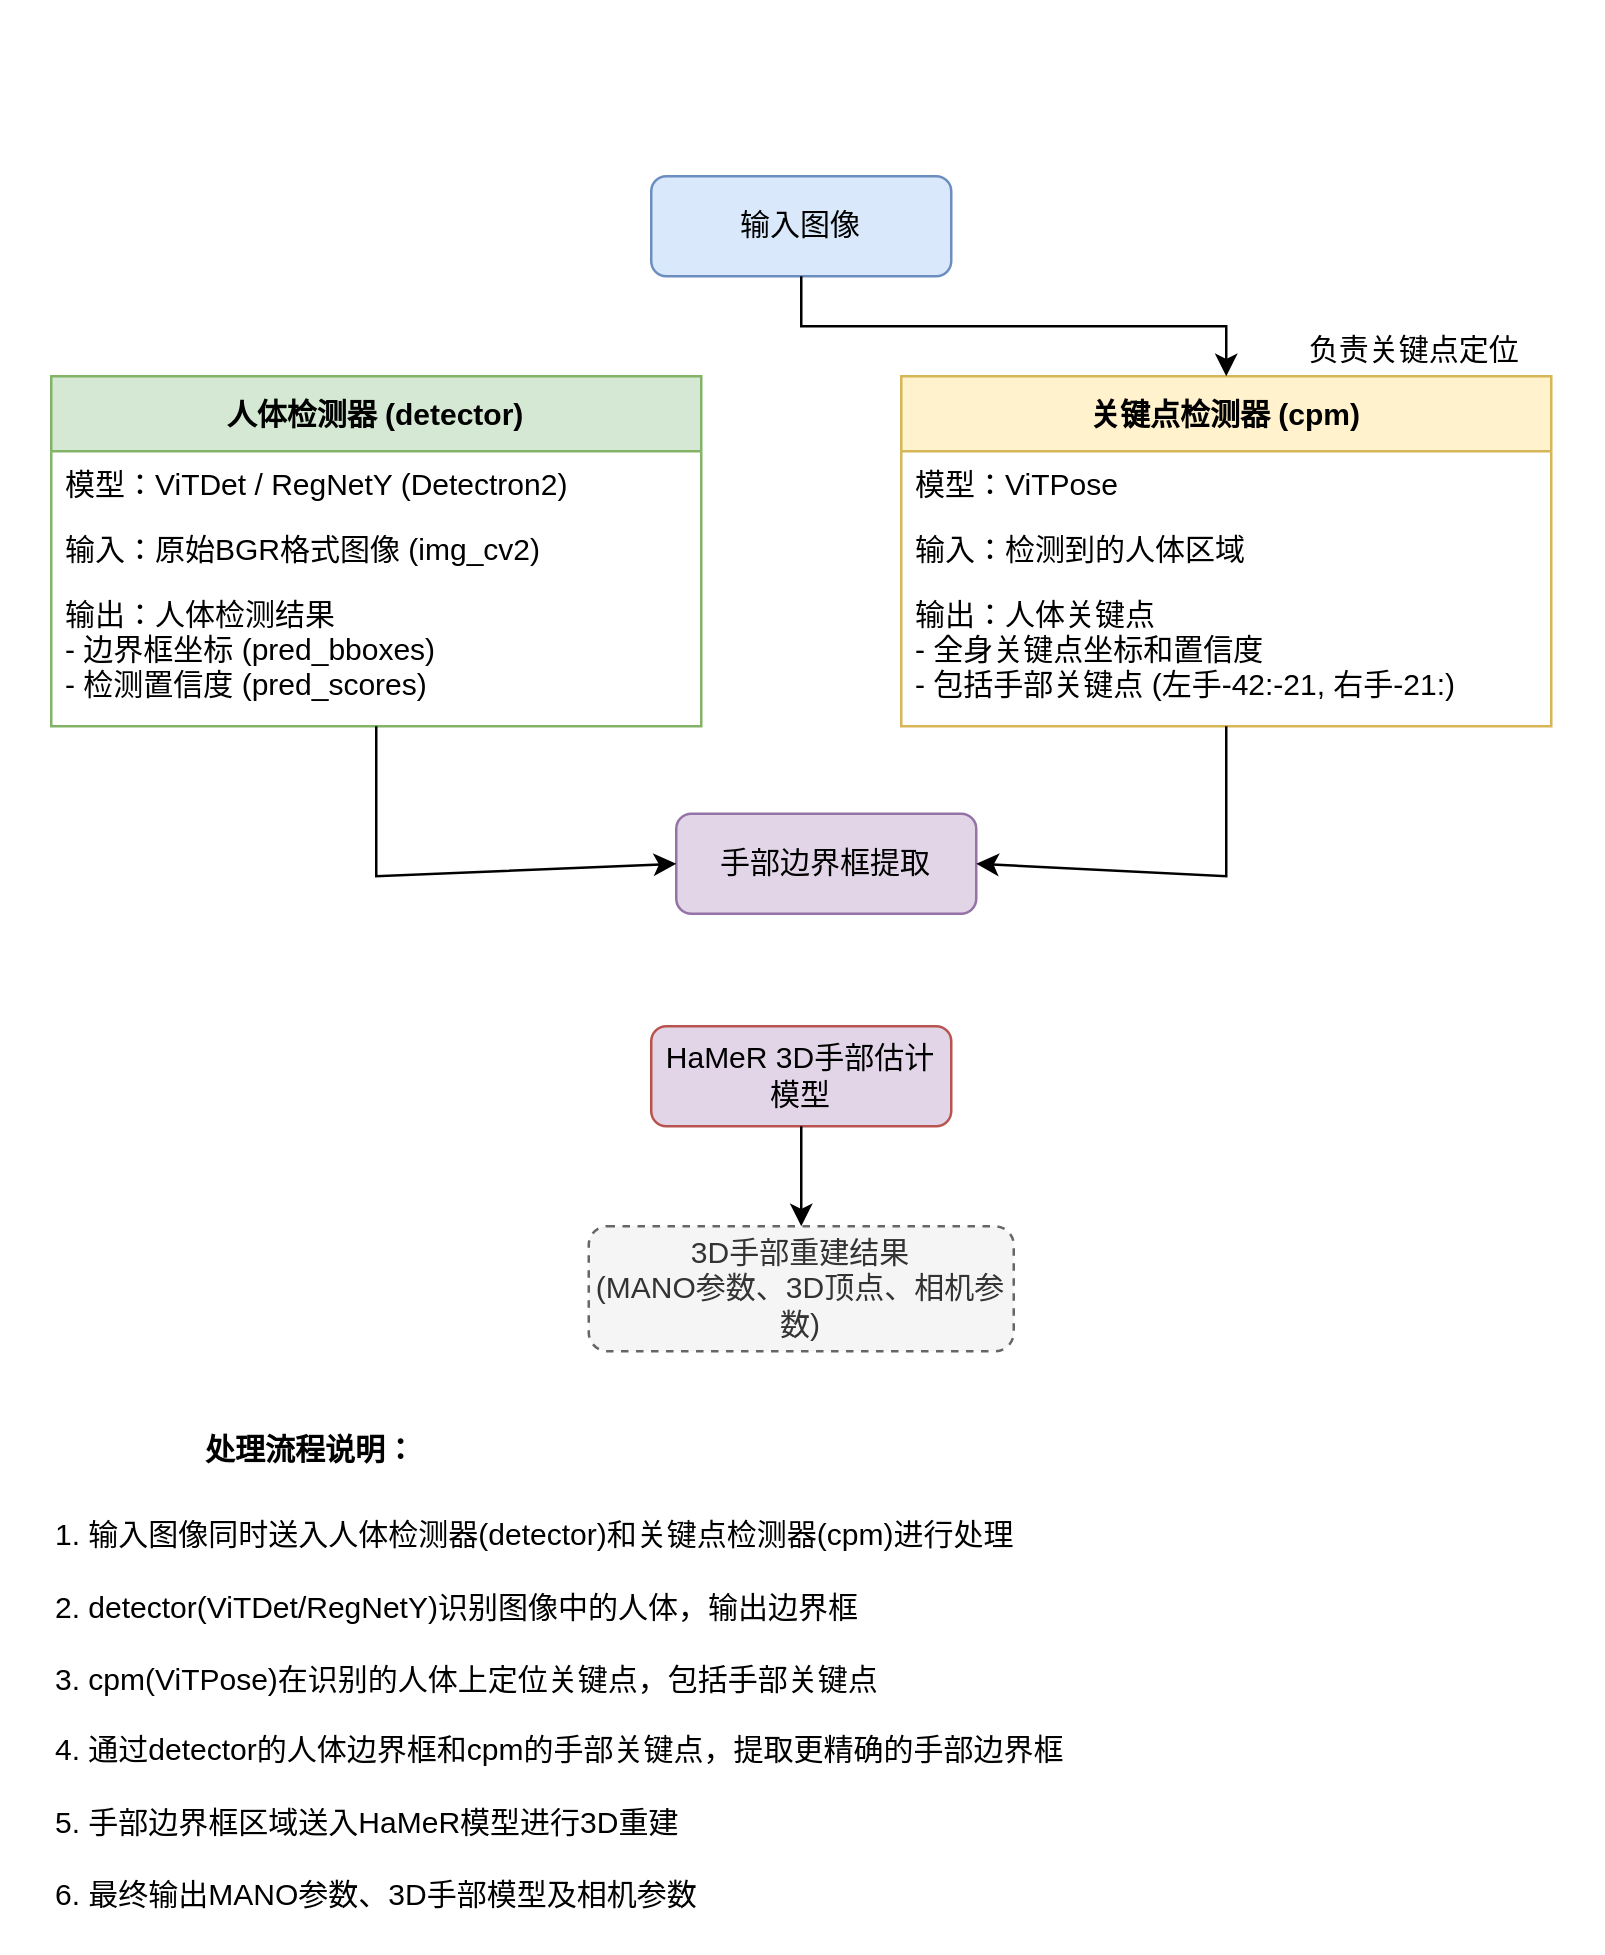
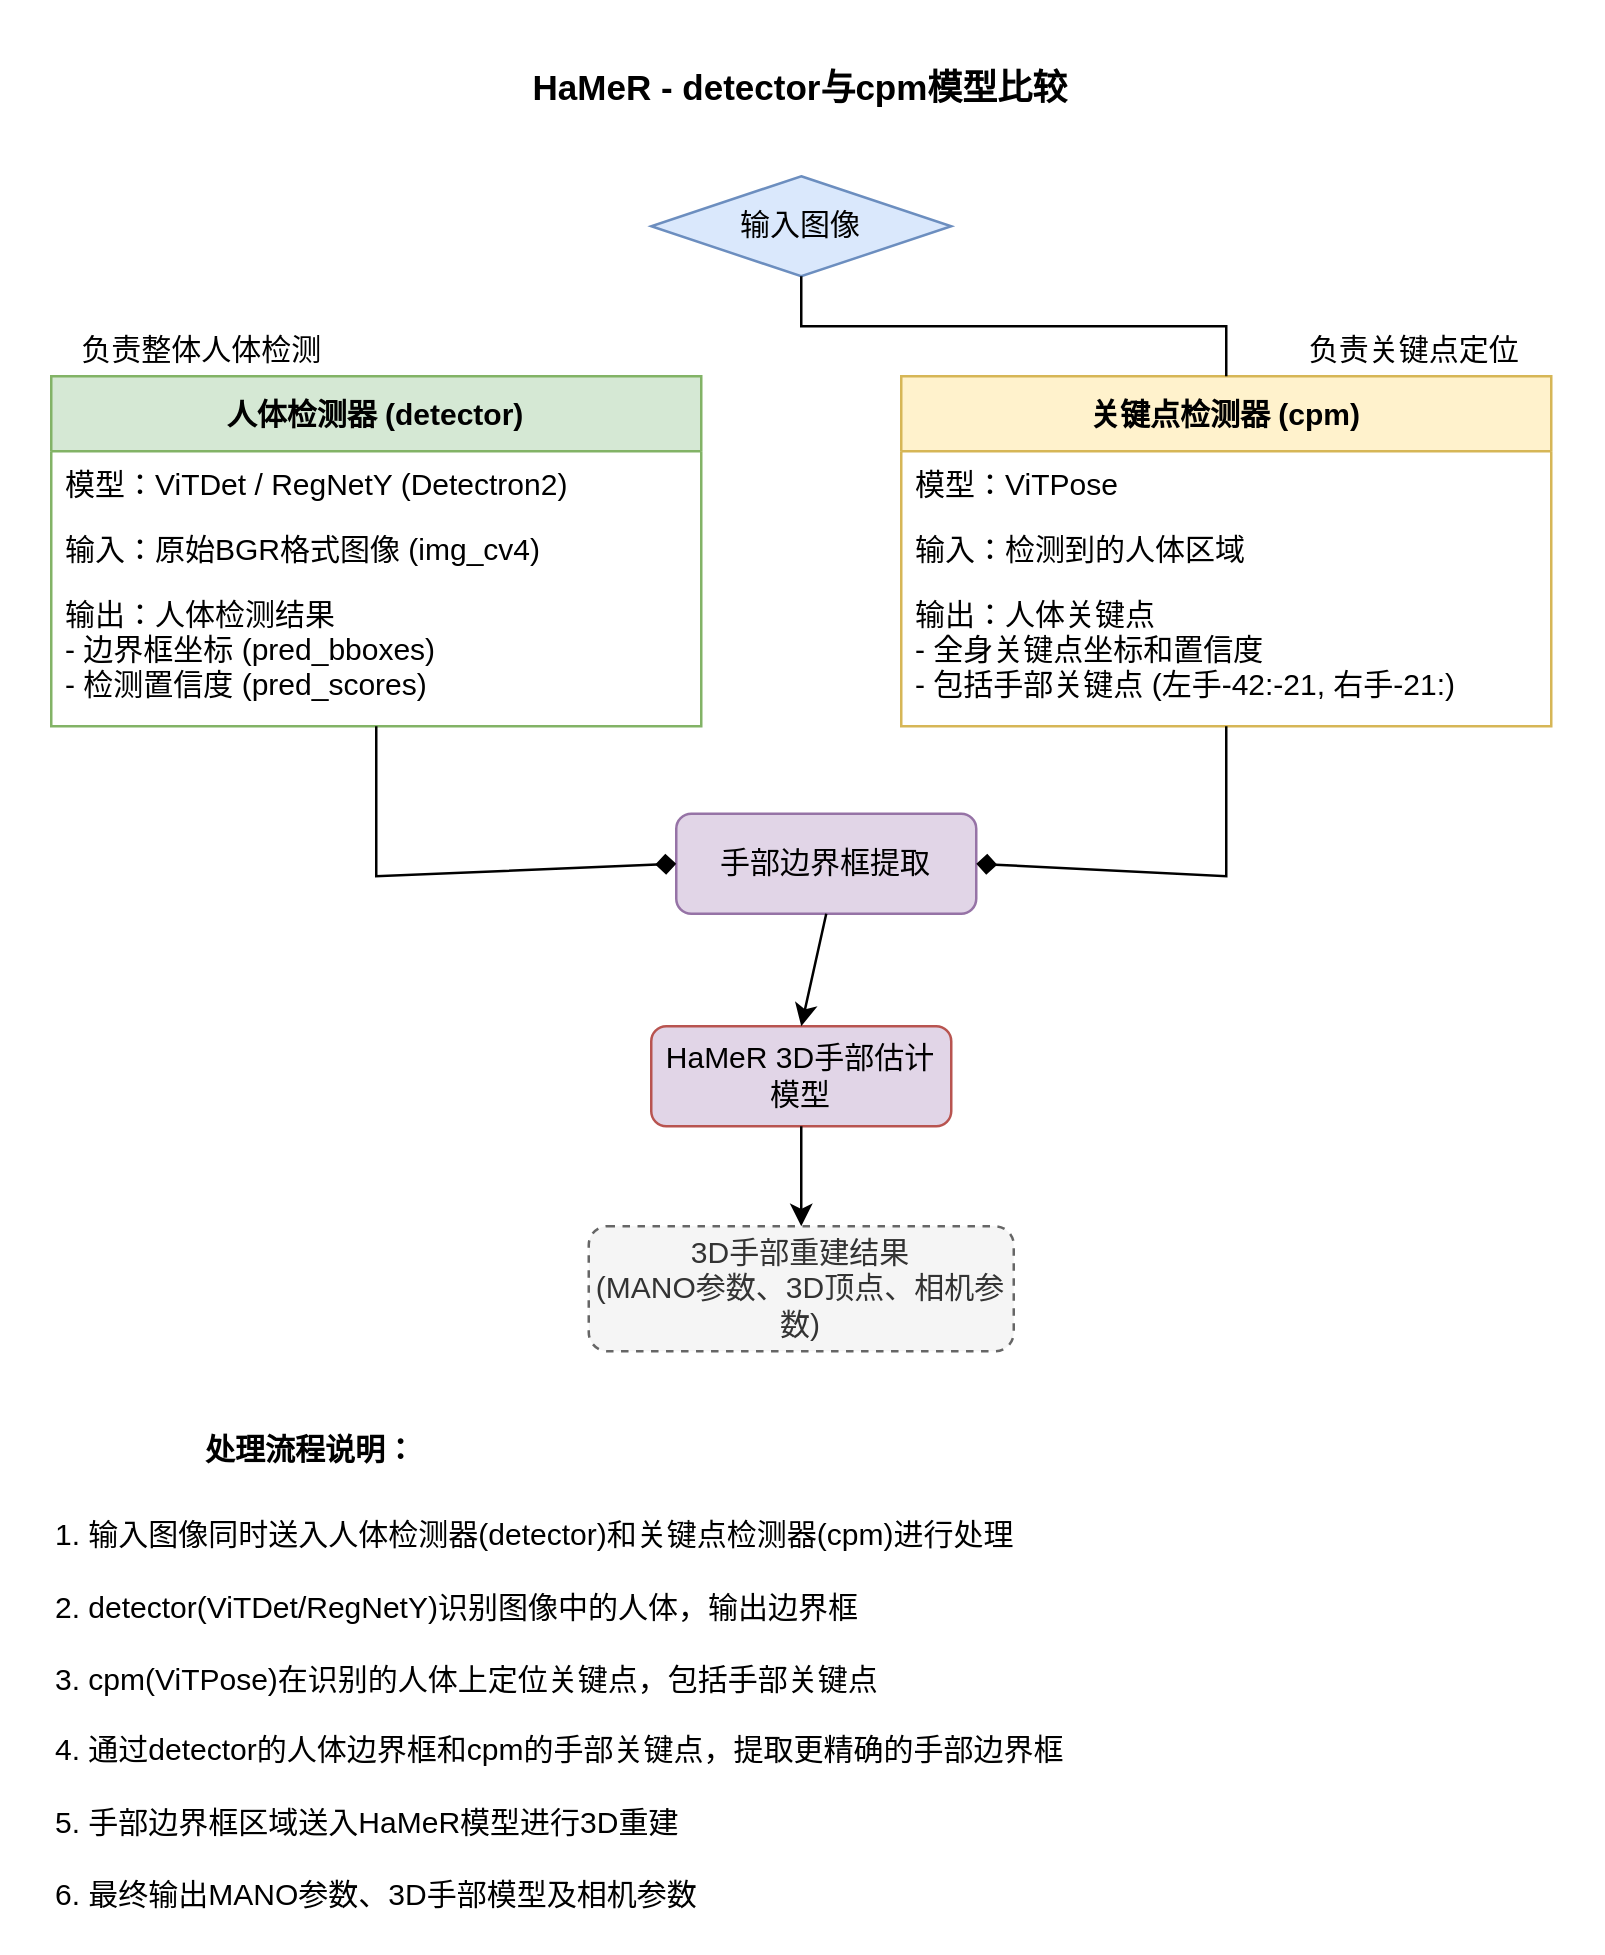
  <mxCell id="0" />
  <mxCell id="1" parent="0" />
- <mxCell id="3" value="输入图像" style="rounded=1;whiteSpace=wrap;html=1;fontSize=12;glass=0;strokeWidth=1;shadow=0;fillColor=#dae8fc;strokeColor=#6c8ebf;" vertex="1" parent="1"><mxGeometry x="260" y="70" width="120" height="40" as="geometry" /></mxCell>
+ <mxCell id="2" value="&lt;font style=&quot;font-size: 14px;&quot;&gt;&lt;b&gt;HaMeR - detector与cpm模型比较&lt;/b&gt;&lt;/font&gt;" style="text;html=1;strokeColor=none;fillColor=none;align=center;verticalAlign=middle;whiteSpace=wrap;rounded=0;" vertex="1" parent="1"><mxGeometry x="120" y="20" width="400" height="30" as="geometry" /></mxCell>
+ <mxCell id="3" value="输入图像" style="rhombus;whiteSpace=wrap;html=1;fontSize=12;glass=0;strokeWidth=1;shadow=0;fillColor=#dae8fc;strokeColor=#6c8ebf;" vertex="1" parent="1"><mxGeometry x="260" y="70" width="120" height="40" as="geometry" /></mxCell>
  <mxCell id="4" value="人体检测器 (detector)" style="swimlane;fontStyle=1;childLayout=stackLayout;horizontal=1;startSize=30;fillColor=#d5e8d4;horizontalStack=0;resizeParent=1;resizeParentMax=0;resizeLast=0;collapsible=1;marginBottom=0;strokeColor=#82b366;" vertex="1" parent="1"><mxGeometry x="20" y="150" width="260" height="140" as="geometry" /></mxCell>
  <mxCell id="5" value="模型：ViTDet / RegNetY (Detectron2)" style="text;strokeColor=none;fillColor=none;align=left;verticalAlign=top;spacingLeft=4;spacingRight=4;overflow=hidden;rotatable=0;points=[[0,0.5],[1,0.5]];portConstraint=eastwest;" vertex="1" parent="4"><mxGeometry y="30" width="260" height="26" as="geometry" /></mxCell>
- <mxCell id="6" value="输入：原始BGR格式图像 (img_cv2)" style="text;strokeColor=none;fillColor=none;align=left;verticalAlign=top;spacingLeft=4;spacingRight=4;overflow=hidden;rotatable=0;points=[[0,0.5],[1,0.5]];portConstraint=eastwest;" vertex="1" parent="4"><mxGeometry y="56" width="260" height="26" as="geometry" /></mxCell>
+ <mxCell id="6" value="输入：原始BGR格式图像 (img_cv4)" style="text;strokeColor=none;fillColor=none;align=left;verticalAlign=top;spacingLeft=4;spacingRight=4;overflow=hidden;rotatable=0;points=[[0,0.5],[1,0.5]];portConstraint=eastwest;" vertex="1" parent="4"><mxGeometry y="56" width="260" height="26" as="geometry" /></mxCell>
  <mxCell id="7" value="输出：人体检测结果&#10;- 边界框坐标 (pred_bboxes)&#10;- 检测置信度 (pred_scores)" style="text;strokeColor=none;fillColor=none;align=left;verticalAlign=top;spacingLeft=4;spacingRight=4;overflow=hidden;rotatable=0;points=[[0,0.5],[1,0.5]];portConstraint=eastwest;" vertex="1" parent="4"><mxGeometry y="82" width="260" height="58" as="geometry" /></mxCell>
  <mxCell id="8" value="关键点检测器 (cpm)" style="swimlane;fontStyle=1;childLayout=stackLayout;horizontal=1;startSize=30;fillColor=#fff2cc;horizontalStack=0;resizeParent=1;resizeParentMax=0;resizeLast=0;collapsible=1;marginBottom=0;strokeColor=#d6b656;" vertex="1" parent="1"><mxGeometry x="360" y="150" width="260" height="140" as="geometry" /></mxCell>
  <mxCell id="9" value="模型：ViTPose" style="text;strokeColor=none;fillColor=none;align=left;verticalAlign=top;spacingLeft=4;spacingRight=4;overflow=hidden;rotatable=0;points=[[0,0.5],[1,0.5]];portConstraint=eastwest;" vertex="1" parent="8"><mxGeometry y="30" width="260" height="26" as="geometry" /></mxCell>
  <mxCell id="10" value="输入：检测到的人体区域" style="text;strokeColor=none;fillColor=none;align=left;verticalAlign=top;spacingLeft=4;spacingRight=4;overflow=hidden;rotatable=0;points=[[0,0.5],[1,0.5]];portConstraint=eastwest;" vertex="1" parent="8"><mxGeometry y="56" width="260" height="26" as="geometry" /></mxCell>
  <mxCell id="11" value="输出：人体关键点&#10;- 全身关键点坐标和置信度&#10;- 包括手部关键点 (左手-42:-21, 右手-21:)" style="text;strokeColor=none;fillColor=none;align=left;verticalAlign=top;spacingLeft=4;spacingRight=4;overflow=hidden;rotatable=0;points=[[0,0.5],[1,0.5]];portConstraint=eastwest;" vertex="1" parent="8"><mxGeometry y="82" width="260" height="58" as="geometry" /></mxCell>
  <mxCell id="12" value="手部边界框提取" style="rounded=1;whiteSpace=wrap;html=1;fontSize=12;glass=0;strokeWidth=1;shadow=0;fillColor=#e1d5e7;strokeColor=#9673a6;" vertex="1" parent="1"><mxGeometry x="270" y="325" width="120" height="40" as="geometry" /></mxCell>
  <mxCell id="13" value="HaMeR 3D手部估计模型" style="rounded=1;whiteSpace=wrap;html=1;fontSize=12;glass=0;strokeWidth=1;shadow=0;fillColor=#e1d5e7;strokeColor=#b85450;" vertex="1" parent="1"><mxGeometry x="260" y="410" width="120" height="40" as="geometry" /></mxCell>
  <mxCell id="14" value="3D手部重建结果&#10;(MANO参数、3D顶点、相机参数)" style="rounded=1;whiteSpace=wrap;html=1;fontSize=12;glass=0;strokeWidth=1;shadow=0;fillColor=#f5f5f5;fontColor=#333333;strokeColor=#666666;dashed=1;" vertex="1" parent="1"><mxGeometry x="235" y="490" width="170" height="50" as="geometry" /></mxCell>
- <mxCell id="15" value="" style="endArrow=classic;html=1;rounded=0;exitX=0.5;exitY=1;exitDx=0;exitDy=0;entryX=0.5;entryY=0;entryDx=0;entryDy=0;" edge="1" parent="1" source="3" target="8"><mxGeometry width="50" height="50" relative="1" as="geometry"><mxPoint x="310" y="420" as="sourcePoint" /><mxPoint x="360" y="370" as="targetPoint" /><Array as="points"><mxPoint x="320" y="130" /><mxPoint x="490" y="130" /></Array></mxGeometry></mxCell>
- <mxCell id="16" value="" style="endArrow=classic;html=1;rounded=0;exitX=0.5;exitY=1;exitDx=0;exitDy=0;entryX=0;entryY=0.5;entryDx=0;entryDy=0;" edge="1" parent="1" source="4" target="12"><mxGeometry width="50" height="50" relative="1" as="geometry"><mxPoint x="310" y="420" as="sourcePoint" /><mxPoint x="360" y="370" as="targetPoint" /><Array as="points"><mxPoint x="150" y="350" /></Array></mxGeometry></mxCell>
- <mxCell id="17" value="" style="endArrow=classic;html=1;rounded=0;exitX=0.5;exitY=1;exitDx=0;exitDy=0;entryX=1;entryY=0.5;entryDx=0;entryDy=0;" edge="1" parent="1" source="8" target="12"><mxGeometry width="50" height="50" relative="1" as="geometry"><mxPoint x="310" y="420" as="sourcePoint" /><mxPoint x="360" y="370" as="targetPoint" /><Array as="points"><mxPoint x="490" y="350" /></Array></mxGeometry></mxCell>
+ <mxCell id="15" value="" style="endArrow=none;html=1;rounded=0;exitX=0.5;exitY=1;exitDx=0;exitDy=0;entryX=0.5;entryY=0;entryDx=0;entryDy=0;" edge="1" parent="1" source="3" target="8"><mxGeometry width="50" height="50" relative="1" as="geometry"><mxPoint x="310" y="420" as="sourcePoint" /><mxPoint x="360" y="370" as="targetPoint" /><Array as="points"><mxPoint x="320" y="130" /><mxPoint x="490" y="130" /></Array></mxGeometry></mxCell>
+ <mxCell id="16" value="" style="endArrow=diamond;html=1;rounded=0;exitX=0.5;exitY=1;exitDx=0;exitDy=0;entryX=0;entryY=0.5;entryDx=0;entryDy=0;" edge="1" parent="1" source="4" target="12"><mxGeometry width="50" height="50" relative="1" as="geometry"><mxPoint x="310" y="420" as="sourcePoint" /><mxPoint x="360" y="370" as="targetPoint" /><Array as="points"><mxPoint x="150" y="350" /></Array></mxGeometry></mxCell>
+ <mxCell id="17" value="" style="endArrow=diamond;html=1;rounded=0;exitX=0.5;exitY=1;exitDx=0;exitDy=0;entryX=1;entryY=0.5;entryDx=0;entryDy=0;" edge="1" parent="1" source="8" target="12"><mxGeometry width="50" height="50" relative="1" as="geometry"><mxPoint x="310" y="420" as="sourcePoint" /><mxPoint x="360" y="370" as="targetPoint" /><Array as="points"><mxPoint x="490" y="350" /></Array></mxGeometry></mxCell>
+ <mxCell id="18" value="" style="endArrow=classic;html=1;rounded=0;exitX=0.5;exitY=1;exitDx=0;exitDy=0;entryX=0.5;entryY=0;entryDx=0;entryDy=0;" edge="1" parent="1" source="12" target="13"><mxGeometry width="50" height="50" relative="1" as="geometry"><mxPoint x="310" y="420" as="sourcePoint" /><mxPoint x="360" y="370" as="targetPoint" /></mxGeometry></mxCell>
  <mxCell id="19" value="" style="endArrow=classic;html=1;rounded=0;exitX=0.5;exitY=1;exitDx=0;exitDy=0;entryX=0.5;entryY=0;entryDx=0;entryDy=0;" edge="1" parent="1" source="13" target="14"><mxGeometry width="50" height="50" relative="1" as="geometry"><mxPoint x="310" y="420" as="sourcePoint" /><mxPoint x="360" y="370" as="targetPoint" /></mxGeometry></mxCell>
+ <mxCell id="20" value="负责整体人体检测" style="text;html=1;align=center;verticalAlign=middle;resizable=0;points=[];autosize=1;strokeColor=none;fillColor=none;" vertex="1" parent="1"><mxGeometry x="20" y="130" width="120" height="20" as="geometry" /></mxCell>
  <mxCell id="21" value="负责关键点定位" style="text;html=1;align=center;verticalAlign=middle;resizable=0;points=[];autosize=1;strokeColor=none;fillColor=none;" vertex="1" parent="1"><mxGeometry x="510" y="130" width="110" height="20" as="geometry" /></mxCell>
  <mxCell id="22" value="处理流程说明：" style="text;html=1;strokeColor=none;fillColor=none;align=left;verticalAlign=middle;whiteSpace=wrap;rounded=0;fontStyle=1" vertex="1" parent="1"><mxGeometry x="80" y="570" width="120" height="20" as="geometry" /></mxCell>
  <mxCell id="23" value="1. 输入图像同时送入人体检测器(detector)和关键点检测器(cpm)进行处理&#10;&#10;2. detector(ViTDet/RegNetY)识别图像中的人体，输出边界框&#10;&#10;3. cpm(ViTPose)在识别的人体上定位关键点，包括手部关键点&#10;&#10;4. 通过detector的人体边界框和cpm的手部关键点，提取更精确的手部边界框&#10;&#10;5. 手部边界框区域送入HaMeR模型进行3D重建&#10;&#10;6. 最终输出MANO参数、3D手部模型及相机参数" style="text;html=1;strokeColor=none;fillColor=none;align=left;verticalAlign=top;whiteSpace=wrap;rounded=0;" vertex="1" parent="1"><mxGeometry x="20" y="600" width="580" height="160" as="geometry" /></mxCell>
